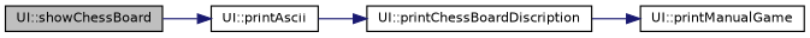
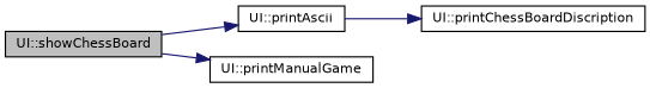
  digraph {
    rankdir=LR
    node [color=black fillcolor=white fontname=Helvetica fontsize=10 shape=record style=filled]
    edge [color=midnightblue fontname=Helvetica fontsize=10 labelfontname=Helvetica labelfontsize=10 style=solid]
    n1 [fillcolor=grey75 fontcolor=black height=0.2 label="UI::showChessBoard" width=0.4]
    n2 [height=0.2 label="UI::printAscii" width=0.4]
    n3 [height=0.2 label="UI::printManualGame" width=0.4]
    n4 [height=0.2 label="UI::printChessBoardDiscription" width=0.4]
    n1 -> n2
-   n4 -> n3
+   n1 -> n3
    n2 -> n4
  }
